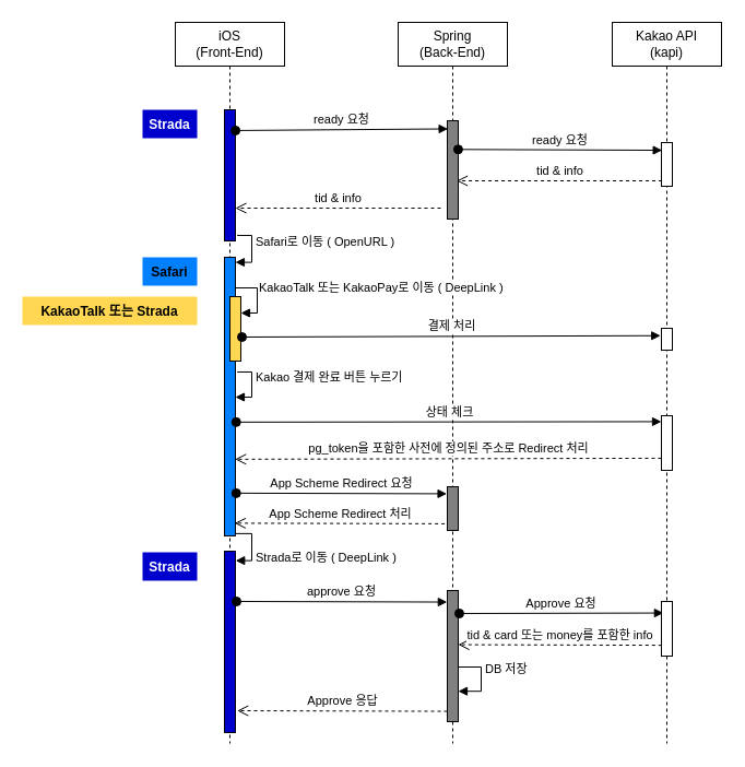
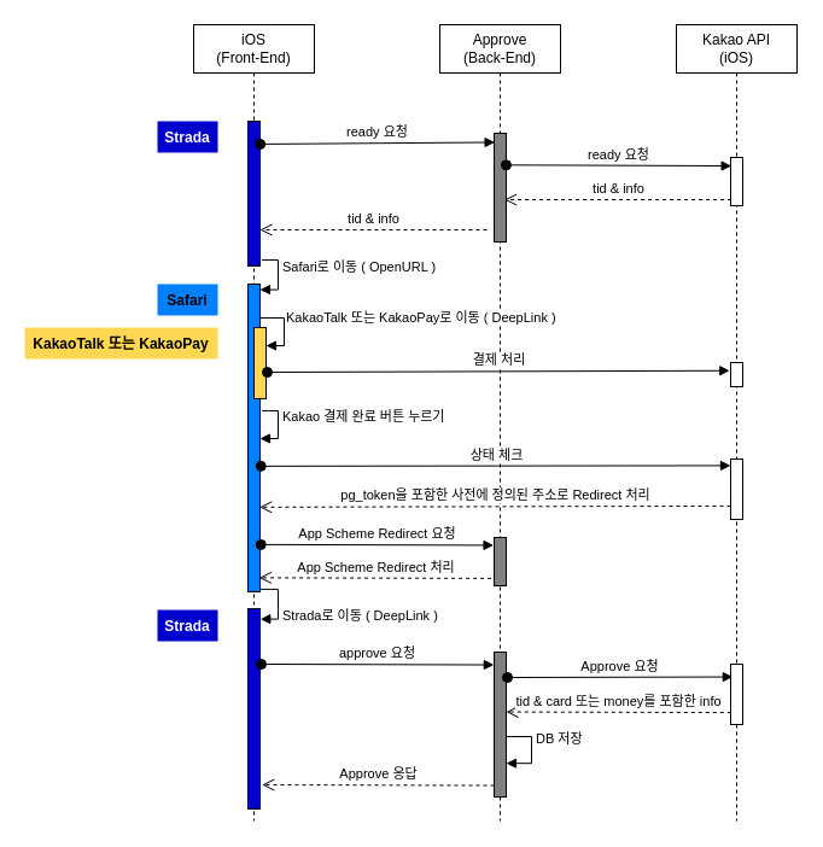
  <mxCell id="0" />
  <mxCell id="1" parent="0" />
- <mxCell id="2" value="Spring&lt;br&gt;(Back-End)" style="shape=umlLifeline;perimeter=lifelinePerimeter;whiteSpace=wrap;html=1;container=1;collapsible=0;recursiveResize=0;outlineConnect=0;" parent="1" vertex="1"><mxGeometry x="364" y="20" width="100" height="660" as="geometry" /></mxCell>
+ <mxCell id="2" value="Approve&lt;br&gt;(Back-End)" style="shape=umlLifeline;perimeter=lifelinePerimeter;whiteSpace=wrap;html=1;container=1;collapsible=0;recursiveResize=0;outlineConnect=0;" parent="1" vertex="1"><mxGeometry x="364" y="20" width="100" height="660" as="geometry" /></mxCell>
  <mxCell id="3" value="" style="html=1;points=[];perimeter=orthogonalPerimeter;fillColor=#808080;" parent="2" vertex="1"><mxGeometry x="45" y="90" width="10" height="90" as="geometry" /></mxCell>
  <mxCell id="4" value="" style="html=1;points=[];perimeter=orthogonalPerimeter;fillColor=#808080;" parent="2" vertex="1"><mxGeometry x="45" y="425" width="10" height="40" as="geometry" /></mxCell>
  <mxCell id="5" value="" style="html=1;points=[];perimeter=orthogonalPerimeter;fillColor=#808080;" parent="2" vertex="1"><mxGeometry x="45" y="520" width="10" height="120" as="geometry" /></mxCell>
  <mxCell id="6" value="DB 저장" style="edgeStyle=orthogonalEdgeStyle;html=1;align=left;spacingLeft=2;endArrow=block;rounded=0;entryX=1.027;entryY=0.052;exitX=1.027;exitY=0.975;exitDx=0;exitDy=0;exitPerimeter=0;entryDx=0;entryDy=0;entryPerimeter=0;" parent="2" edge="1"><mxGeometry x="-0.27" relative="1" as="geometry"><mxPoint x="55" y="590.005" as="sourcePoint" /><Array as="points"><mxPoint x="76" y="590" /><mxPoint x="76" y="612" /></Array><mxPoint x="55" y="612.162" as="targetPoint" /><mxPoint as="offset" /></mxGeometry></mxCell>
  <mxCell id="7" value="Approve 응답" style="html=1;verticalAlign=bottom;endArrow=open;dashed=1;endSize=8;entryX=0.929;entryY=0.959;entryDx=0;entryDy=0;entryPerimeter=0;exitX=-0.24;exitY=0.802;exitDx=0;exitDy=0;exitPerimeter=0;" parent="2" edge="1"><mxGeometry relative="1" as="geometry"><mxPoint x="45.0" y="630.542" as="sourcePoint" /><mxPoint x="-147.31" y="630.005" as="targetPoint" /></mxGeometry></mxCell>
  <mxCell id="8" value="iOS&lt;br&gt;(Front-End)" style="shape=umlLifeline;perimeter=lifelinePerimeter;whiteSpace=wrap;html=1;container=1;collapsible=0;recursiveResize=0;outlineConnect=0;" parent="1" vertex="1"><mxGeometry x="160" y="20" width="100" height="660" as="geometry" /></mxCell>
  <mxCell id="9" value="" style="html=1;points=[];perimeter=orthogonalPerimeter;fillColor=#0000CC;" parent="8" vertex="1"><mxGeometry x="45" y="80" width="10" height="120" as="geometry" /></mxCell>
  <mxCell id="10" value="" style="html=1;points=[];perimeter=orthogonalPerimeter;fillColor=#007FFF;" parent="8" vertex="1"><mxGeometry x="45" y="215" width="10" height="255" as="geometry" /></mxCell>
  <mxCell id="11" value="Safari로 이동 ( OpenURL )" style="edgeStyle=orthogonalEdgeStyle;html=1;align=left;spacingLeft=2;endArrow=block;rounded=0;entryX=0.996;entryY=0.018;exitX=1.158;exitY=0.958;exitDx=0;exitDy=0;exitPerimeter=0;entryDx=0;entryDy=0;entryPerimeter=0;" parent="8" source="9" target="10" edge="1"><mxGeometry x="-0.284" relative="1" as="geometry"><mxPoint x="70" y="190" as="sourcePoint" /><Array as="points"><mxPoint x="70" y="195" /><mxPoint x="70" y="219" /><mxPoint x="55" y="219" /></Array><mxPoint as="offset" /></mxGeometry></mxCell>
  <mxCell id="12" value="" style="html=1;points=[];perimeter=orthogonalPerimeter;fillColor=#FFD752;" parent="8" vertex="1"><mxGeometry x="50" y="251" width="10" height="59" as="geometry" /></mxCell>
  <mxCell id="13" value="KakaoTalk 또는 KakaoPay로 이동 ( DeepLink )" style="edgeStyle=orthogonalEdgeStyle;html=1;align=left;spacingLeft=2;endArrow=block;rounded=0;entryX=0.996;entryY=0.018;entryDx=0;entryDy=0;entryPerimeter=0;" parent="8" edge="1"><mxGeometry x="-0.284" relative="1" as="geometry"><mxPoint x="60" y="243" as="sourcePoint" /><Array as="points"><mxPoint x="55" y="243" /><mxPoint x="75" y="243" /><mxPoint x="75" y="266" /></Array><mxPoint x="60.0" y="266.01" as="targetPoint" /><mxPoint as="offset" /></mxGeometry></mxCell>
  <mxCell id="14" value="결제 처리" style="html=1;verticalAlign=bottom;startArrow=oval;startFill=1;endArrow=block;startSize=8;entryX=-0.182;entryY=0.291;entryDx=0;entryDy=0;entryPerimeter=0;" parent="8" edge="1"><mxGeometry width="60" relative="1" as="geometry"><mxPoint x="61" y="288" as="sourcePoint" /><mxPoint x="444.18" y="286.73" as="targetPoint" /></mxGeometry></mxCell>
  <mxCell id="15" value="Kakao 결제 완료 버튼 누르기" style="edgeStyle=orthogonalEdgeStyle;html=1;align=left;spacingLeft=2;endArrow=block;rounded=0;entryX=0.996;entryY=0.018;exitX=1.158;exitY=0.958;exitDx=0;exitDy=0;exitPerimeter=0;entryDx=0;entryDy=0;entryPerimeter=0;" parent="8" edge="1"><mxGeometry x="-0.284" relative="1" as="geometry"><mxPoint x="56.62" y="320.0" as="sourcePoint" /><Array as="points"><mxPoint x="70.04" y="320.04" /><mxPoint x="70.04" y="343.04" /></Array><mxPoint x="55.0" y="343.01" as="targetPoint" /><mxPoint as="offset" /></mxGeometry></mxCell>
  <mxCell id="16" value="" style="html=1;points=[];perimeter=orthogonalPerimeter;fillColor=#0000CC;" parent="8" vertex="1"><mxGeometry x="45" y="484" width="10" height="166" as="geometry" /></mxCell>
  <mxCell id="17" value="Strada로 이동 ( DeepLink&amp;nbsp;)" style="edgeStyle=orthogonalEdgeStyle;html=1;align=left;spacingLeft=2;endArrow=block;rounded=0;entryX=1.027;entryY=0.052;exitX=1.027;exitY=0.975;exitDx=0;exitDy=0;exitPerimeter=0;entryDx=0;entryDy=0;entryPerimeter=0;" parent="8" target="16" edge="1"><mxGeometry x="0.367" relative="1" as="geometry"><mxPoint x="55.27" y="467.875" as="sourcePoint" /><Array as="points"><mxPoint x="70" y="468" /><mxPoint x="70" y="493" /><mxPoint x="55" y="493" /></Array><mxPoint x="55" y="498.01" as="targetPoint" /><mxPoint as="offset" /></mxGeometry></mxCell>
  <mxCell id="18" value="Strada" style="text;align=center;fontStyle=1;fontColor=white;verticalAlign=middle;spacingLeft=3;spacingRight=3;strokeColor=none;rotatable=0;points=[[0,0.5],[1,0.5]];portConstraint=eastwest;fillColor=#0000CC;" parent="8" vertex="1"><mxGeometry x="-30" y="485" width="50" height="26" as="geometry" /></mxCell>
- <mxCell id="19" value="Kakao API&lt;br&gt;(kapi)" style="shape=umlLifeline;perimeter=lifelinePerimeter;whiteSpace=wrap;html=1;container=1;collapsible=0;recursiveResize=0;outlineConnect=0;" parent="1" vertex="1"><mxGeometry x="560" y="20" width="100" height="660" as="geometry" /></mxCell>
+ <mxCell id="19" value="Kakao API&lt;br&gt;(iOS)" style="shape=umlLifeline;perimeter=lifelinePerimeter;whiteSpace=wrap;html=1;container=1;collapsible=0;recursiveResize=0;outlineConnect=0;" parent="1" vertex="1"><mxGeometry x="560" y="20" width="100" height="660" as="geometry" /></mxCell>
  <mxCell id="20" value="" style="html=1;points=[];perimeter=orthogonalPerimeter;" parent="19" vertex="1"><mxGeometry x="45" y="110" width="10" height="40" as="geometry" /></mxCell>
  <mxCell id="21" value="" style="html=1;points=[];perimeter=orthogonalPerimeter;" parent="19" vertex="1"><mxGeometry x="45" y="280" width="10" height="20" as="geometry" /></mxCell>
  <mxCell id="22" value="" style="html=1;points=[];perimeter=orthogonalPerimeter;" parent="19" vertex="1"><mxGeometry x="45" y="360" width="10" height="50" as="geometry" /></mxCell>
  <mxCell id="23" value="Approve 요청" style="html=1;verticalAlign=bottom;startArrow=oval;startFill=1;endArrow=block;startSize=8;entryX=-0.044;entryY=0.185;entryDx=0;entryDy=0;entryPerimeter=0;" parent="19" edge="1"><mxGeometry width="60" relative="1" as="geometry"><mxPoint x="-140" y="541" as="sourcePoint" /><mxPoint x="46.82" y="540.555" as="targetPoint" /></mxGeometry></mxCell>
  <mxCell id="24" value="" style="html=1;points=[];perimeter=orthogonalPerimeter;" parent="19" vertex="1"><mxGeometry x="45" y="530" width="10" height="50" as="geometry" /></mxCell>
  <mxCell id="25" value="Strada" style="text;align=center;fontStyle=1;fontColor=white;erticalAlign=middle;spacingLeft=3;spacingRight=3;strokeColor=none;rotatable=0;points=[[0,0.5],[1,0.5]];portConstraint=eastwest;fillColor=#0000CC;" parent="1" vertex="1"><mxGeometry x="130" y="100" width="50" height="26" as="geometry" /></mxCell>
  <mxCell id="26" value="ready 요청" style="html=1;verticalAlign=bottom;startArrow=oval;startFill=1;endArrow=block;startSize=8;entryX=0.063;entryY=0.176;entryDx=0;entryDy=0;entryPerimeter=0;exitX=0.996;exitY=0.292;exitDx=0;exitDy=0;exitPerimeter=0;" parent="1" source="3" target="20" edge="1"><mxGeometry width="60" relative="1" as="geometry"><mxPoint x="420" y="135" as="sourcePoint" /><mxPoint x="600" y="136" as="targetPoint" /></mxGeometry></mxCell>
  <mxCell id="27" value="ready 요청" style="html=1;verticalAlign=bottom;startArrow=oval;startFill=1;endArrow=block;startSize=8;entryX=0.058;entryY=0.083;entryDx=0;entryDy=0;entryPerimeter=0;exitX=1.012;exitY=0.158;exitDx=0;exitDy=0;exitPerimeter=0;" parent="1" source="9" target="3" edge="1"><mxGeometry width="60" relative="1" as="geometry"><mxPoint x="220" y="120" as="sourcePoint" /><mxPoint x="275" y="120" as="targetPoint" /></mxGeometry></mxCell>
  <mxCell id="28" value="tid &amp;amp; info" style="html=1;verticalAlign=bottom;endArrow=open;dashed=1;endSize=8;entryX=0.858;entryY=0.375;entryDx=0;entryDy=0;entryPerimeter=0;exitX=0.058;exitY=0.375;exitDx=0;exitDy=0;exitPerimeter=0;" parent="1" edge="1"><mxGeometry relative="1" as="geometry"><mxPoint x="605.58" y="165" as="sourcePoint" /><mxPoint x="417.58" y="165" as="targetPoint" /></mxGeometry></mxCell>
  <mxCell id="29" value="tid &amp;amp; info" style="html=1;verticalAlign=bottom;endArrow=open;dashed=1;endSize=8;entryX=0.858;entryY=0.375;entryDx=0;entryDy=0;entryPerimeter=0;exitX=0.058;exitY=0.375;exitDx=0;exitDy=0;exitPerimeter=0;" parent="1" edge="1"><mxGeometry relative="1" as="geometry"><mxPoint x="403" y="190" as="sourcePoint" /><mxPoint x="215" y="190" as="targetPoint" /></mxGeometry></mxCell>
  <mxCell id="30" value="상태 체크" style="html=1;verticalAlign=bottom;startArrow=oval;startFill=1;endArrow=block;startSize=8;exitX=1.074;exitY=0.659;exitDx=0;exitDy=0;exitPerimeter=0;entryX=-0.003;entryY=0.214;entryDx=0;entryDy=0;entryPerimeter=0;" parent="1" edge="1"><mxGeometry width="60" relative="1" as="geometry"><mxPoint x="215.74" y="385.865" as="sourcePoint" /><mxPoint x="604.97" y="385.42" as="targetPoint" /></mxGeometry></mxCell>
  <mxCell id="31" value="pg_token을 포함한 사전에 정의된 주소로 Redirect 처리" style="html=1;verticalAlign=bottom;endArrow=open;dashed=1;endSize=8;exitX=-0.003;exitY=0.864;exitDx=0;exitDy=0;exitPerimeter=0;entryX=0.972;entryY=0.744;entryDx=0;entryDy=0;entryPerimeter=0;" parent="1" edge="1"><mxGeometry relative="1" as="geometry"><mxPoint x="604.97" y="418.92" as="sourcePoint" /><mxPoint x="214.72" y="419.84" as="targetPoint" /></mxGeometry></mxCell>
  <mxCell id="32" value="App Scheme Redirect 요청" style="html=1;verticalAlign=bottom;startArrow=oval;startFill=1;endArrow=block;startSize=8;exitX=1.074;exitY=0.825;exitDx=0;exitDy=0;exitPerimeter=0;entryX=-0.044;entryY=0.185;entryDx=0;entryDy=0;entryPerimeter=0;" parent="1" edge="1"><mxGeometry width="60" relative="1" as="geometry"><mxPoint x="215.74" y="450.875" as="sourcePoint" /><mxPoint x="408.56" y="451.435" as="targetPoint" /></mxGeometry></mxCell>
  <mxCell id="33" value="App Scheme Redirect 처리" style="html=1;verticalAlign=bottom;endArrow=open;dashed=1;endSize=8;entryX=0.929;entryY=0.959;entryDx=0;entryDy=0;entryPerimeter=0;exitX=-0.24;exitY=0.802;exitDx=0;exitDy=0;exitPerimeter=0;" parent="1" edge="1"><mxGeometry relative="1" as="geometry"><mxPoint x="406.6" y="478.902" as="sourcePoint" /><mxPoint x="214.29" y="478.365" as="targetPoint" /></mxGeometry></mxCell>
- <mxCell id="34" value="KakaoTalk 또는 Strada" style="text;align=center;fontStyle=1;fontColor=black;verticalAlign=middle;spacingLeft=3;spacingRight=3;strokeColor=none;rotatable=0;points=[[0,0.5],[1,0.5]];portConstraint=eastwest;fillColor=#FFD752;" parent="1" vertex="1"><mxGeometry x="20" y="271" width="160" height="26" as="geometry" /></mxCell>
+ <mxCell id="34" value="KakaoTalk 또는 KakaoPay" style="text;align=center;fontStyle=1;fontColor=black;verticalAlign=middle;spacingLeft=3;spacingRight=3;strokeColor=none;rotatable=0;points=[[0,0.5],[1,0.5]];portConstraint=eastwest;fillColor=#FFD752;" parent="1" vertex="1"><mxGeometry x="20" y="271" width="160" height="26" as="geometry" /></mxCell>
  <mxCell id="35" value="Safari" style="text;align=center;fontStyle=1;verticalAlign=middle;spacingLeft=3;spacingRight=3;strokeColor=none;rotatable=0;points=[[0,0.5],[1,0.5]];portConstraint=eastwest;fillColor=#007FFF;" parent="1" vertex="1"><mxGeometry x="130" y="235" width="50" height="26" as="geometry" /></mxCell>
  <mxCell id="36" value="approve 요청" style="html=1;verticalAlign=bottom;startArrow=oval;startFill=1;endArrow=block;startSize=8;exitX=1.074;exitY=0.825;exitDx=0;exitDy=0;exitPerimeter=0;entryX=-0.044;entryY=0.185;entryDx=0;entryDy=0;entryPerimeter=0;" parent="1" edge="1"><mxGeometry width="60" relative="1" as="geometry"><mxPoint x="216" y="549.995" as="sourcePoint" /><mxPoint x="408.82" y="550.555" as="targetPoint" /></mxGeometry></mxCell>
  <mxCell id="37" value="tid &amp;amp; card 또는 money를 포함한 info" style="html=1;verticalAlign=bottom;endArrow=open;dashed=1;endSize=8;exitX=-0.24;exitY=0.802;exitDx=0;exitDy=0;exitPerimeter=0;" parent="1" edge="1"><mxGeometry relative="1" as="geometry"><mxPoint x="605.31" y="590.092" as="sourcePoint" /><mxPoint x="419" y="589.55" as="targetPoint" /></mxGeometry></mxCell>
